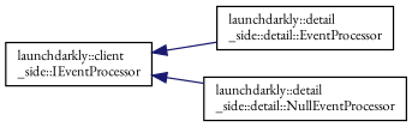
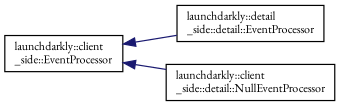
  digraph {
    fontname="EB Garamond"
    rankdir=LR
    node [color=black fillcolor=white fontname="EB Garamond" fontsize=10 shape=record style=filled]
    edge [color=midnightblue dir=back fontname="EB Garamond" fontsize=10 labelfontname=Helvetica labelfontsize=10 style=solid]
-   n1 [height=0.2 label="launchdarkly::client\l_side::IEventProcessor" width=0.4]
+   n1 [height=0.2 label="launchdarkly::client\l_side::EventProcessor" width=0.4]
    n2 [height=0.2 label="launchdarkly::detail\l_side::detail::EventProcessor" width=0.4]
-   n3 [height=0.2 label="launchdarkly::detail\l_side::detail::NullEventProcessor" width=0.4]
+   n3 [height=0.2 label="launchdarkly::client\l_side::detail::NullEventProcessor" width=0.4]
    n1 -> n2
    n1 -> n3
  }
